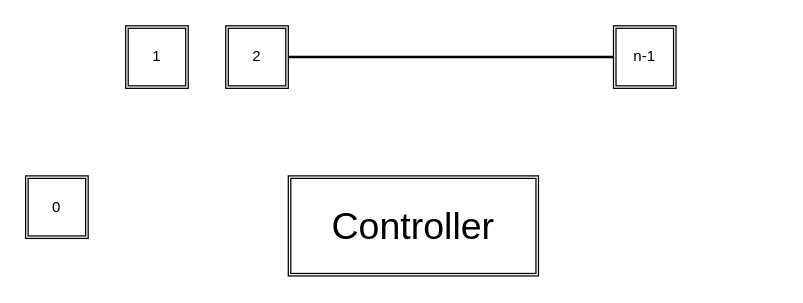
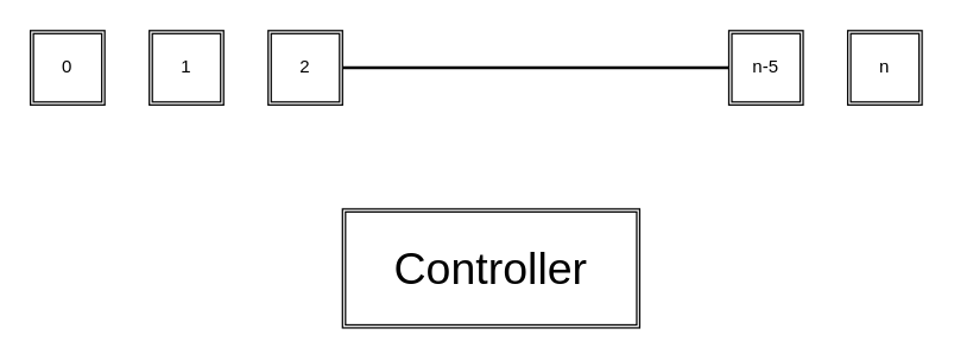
  <mxCell id="0" />
  <mxCell id="1" parent="0" />
- <mxCell id="2" value="0" style="shape=ext;double=1;rounded=0;whiteSpace=wrap;html=1;" parent="1" vertex="1"><mxGeometry x="20" y="140" width="50" height="50" as="geometry" /></mxCell>
+ <mxCell id="2" value="0" style="shape=ext;double=1;rounded=0;whiteSpace=wrap;html=1;" parent="1" vertex="1"><mxGeometry x="20" y="20" width="50" height="50" as="geometry" /></mxCell>
  <mxCell id="3" value="1" style="shape=ext;double=1;rounded=0;whiteSpace=wrap;html=1;" parent="1" vertex="1"><mxGeometry x="100" y="20" width="50" height="50" as="geometry" /></mxCell>
  <mxCell id="4" value="2" style="shape=ext;double=1;rounded=0;whiteSpace=wrap;html=1;" parent="1" vertex="1"><mxGeometry x="180" y="20" width="50" height="50" as="geometry" /></mxCell>
- <mxCell id="5" value="n-1" style="shape=ext;double=1;rounded=0;whiteSpace=wrap;html=1;" parent="1" vertex="1"><mxGeometry x="490" y="20" width="50" height="50" as="geometry" /></mxCell>
+ <mxCell id="5" value="n-5" style="shape=ext;double=1;rounded=0;whiteSpace=wrap;html=1;" parent="1" vertex="1"><mxGeometry x="490" y="20" width="50" height="50" as="geometry" /></mxCell>
+ <mxCell id="6" value="n" style="shape=ext;double=1;rounded=0;whiteSpace=wrap;html=1;" parent="1" vertex="1"><mxGeometry x="570" y="20" width="50" height="50" as="geometry" /></mxCell>
  <mxCell id="7" value="&lt;font style=&quot;font-size: 30px;&quot;&gt;Controller&lt;/font&gt;" style="shape=ext;double=1;rounded=0;whiteSpace=wrap;html=1;" parent="1" vertex="1"><mxGeometry x="230" y="140" width="200" height="80" as="geometry" /></mxCell>
  <mxCell id="8" value="" style="endArrow=none;dashed=0;html=1;dashPattern=1 3;strokeWidth=2;rounded=0;entryX=0;entryY=0.5;entryDx=0;entryDy=0;exitX=1;exitY=0.5;exitDx=0;exitDy=0;" parent="1" source="4" target="5" edge="1"><mxGeometry width="50" height="50" relative="1" as="geometry"><mxPoint x="230" y="40" as="sourcePoint" /><mxPoint x="280" y="-10" as="targetPoint" /></mxGeometry></mxCell>
